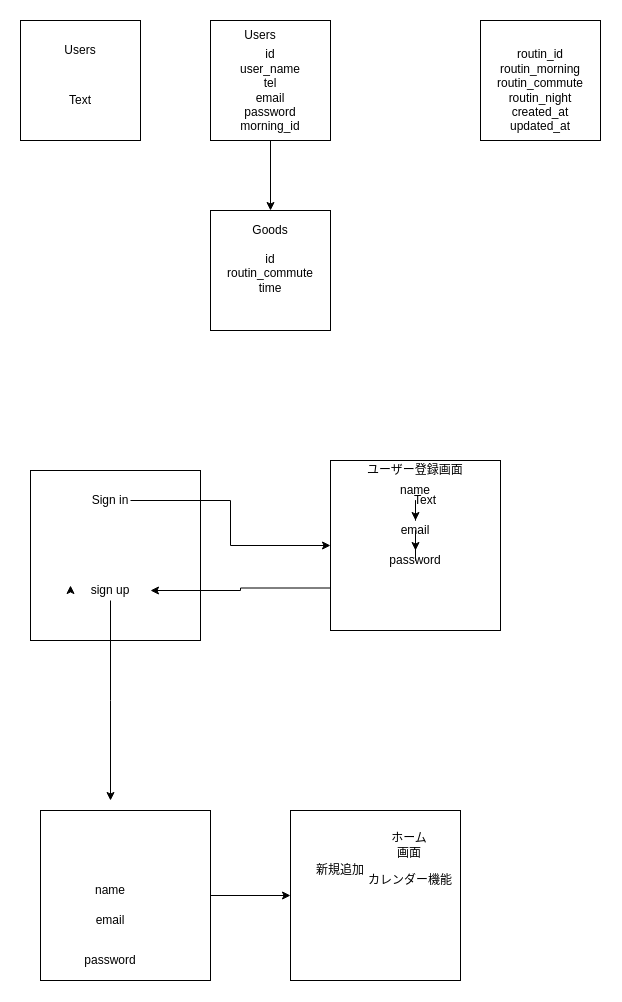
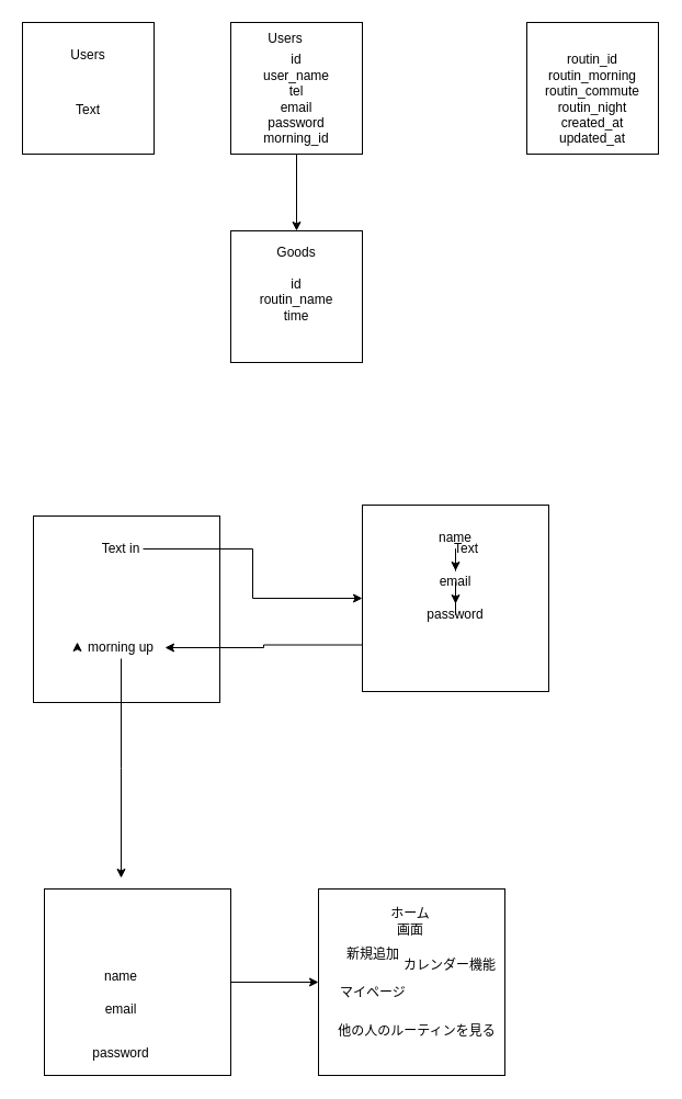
  <mxCell id="0" />
  <mxCell id="1" parent="0" />
  <mxCell id="2" style="edgeStyle=orthogonalEdgeStyle;rounded=0;orthogonalLoop=1;jettySize=auto;html=1;fontFamily=Helvetica;" edge="1" parent="1" source="3" target="4"><mxGeometry relative="1" as="geometry" /></mxCell>
  <mxCell id="3" value="Text" style="text;html=1;strokeColor=none;fillColor=none;align=center;verticalAlign=middle;whiteSpace=wrap;rounded=0;fontFamily=Helvetica;" vertex="1" parent="1"><mxGeometry x="90" y="50" width="40" height="30" as="geometry" /></mxCell>
  <mxCell id="4" value="" style="whiteSpace=wrap;html=1;aspect=fixed;fontFamily=Helvetica;" vertex="1" parent="1"><mxGeometry x="20" y="20" width="120" height="120" as="geometry" /></mxCell>
  <mxCell id="5" value="Users" style="text;html=1;strokeColor=none;fillColor=none;align=center;verticalAlign=middle;whiteSpace=wrap;rounded=0;fontFamily=Helvetica;" vertex="1" parent="1"><mxGeometry x="60" y="40" width="40" height="20" as="geometry" /></mxCell>
  <mxCell id="6" value="Text" style="text;html=1;strokeColor=none;fillColor=none;align=center;verticalAlign=middle;whiteSpace=wrap;rounded=0;fontFamily=Helvetica;" vertex="1" parent="1"><mxGeometry x="20" y="60" width="120" height="80" as="geometry" /></mxCell>
  <mxCell id="7" value="" style="whiteSpace=wrap;html=1;aspect=fixed;fontFamily=Helvetica;" vertex="1" parent="1"><mxGeometry x="480" y="20" width="120" height="120" as="geometry" /></mxCell>
  <mxCell id="8" style="edgeStyle=orthogonalEdgeStyle;rounded=0;orthogonalLoop=1;jettySize=auto;html=1;fontFamily=Helvetica;" edge="1" parent="1" source="9" target="10"><mxGeometry relative="1" as="geometry" /></mxCell>
  <mxCell id="9" value="Text" style="text;html=1;strokeColor=none;fillColor=none;align=center;verticalAlign=middle;whiteSpace=wrap;rounded=0;fontFamily=Helvetica;" vertex="1" parent="1"><mxGeometry x="230" y="230" width="40" height="30" as="geometry" /></mxCell>
  <mxCell id="10" value="" style="whiteSpace=wrap;html=1;aspect=fixed;fontFamily=Helvetica;" vertex="1" parent="1"><mxGeometry x="210" y="210" width="120" height="120" as="geometry" /></mxCell>
- <mxCell id="11" value="id&lt;br&gt;routin_commute&lt;br&gt;time&lt;br&gt;&lt;br&gt;" style="text;html=1;strokeColor=none;fillColor=none;align=center;verticalAlign=middle;whiteSpace=wrap;rounded=0;fontFamily=Helvetica;" vertex="1" parent="1"><mxGeometry x="210" y="240" width="120" height="80" as="geometry" /></mxCell>
+ <mxCell id="11" value="id&lt;br&gt;routin_name&lt;br&gt;time&lt;br&gt;&lt;br&gt;" style="text;html=1;strokeColor=none;fillColor=none;align=center;verticalAlign=middle;whiteSpace=wrap;rounded=0;fontFamily=Helvetica;" vertex="1" parent="1"><mxGeometry x="210" y="240" width="120" height="80" as="geometry" /></mxCell>
  <mxCell id="12" style="edgeStyle=orthogonalEdgeStyle;rounded=0;orthogonalLoop=1;jettySize=auto;html=1;fontFamily=Helvetica;" edge="1" parent="1" source="13" target="15"><mxGeometry relative="1" as="geometry" /></mxCell>
  <mxCell id="13" value="Text" style="text;html=1;strokeColor=none;fillColor=none;align=center;verticalAlign=middle;whiteSpace=wrap;rounded=0;fontFamily=Helvetica;" vertex="1" parent="1"><mxGeometry x="230" y="40" width="40" height="30" as="geometry" /></mxCell>
  <mxCell id="14" style="edgeStyle=orthogonalEdgeStyle;rounded=0;orthogonalLoop=1;jettySize=auto;html=1;exitX=0.5;exitY=1;exitDx=0;exitDy=0;entryX=0.5;entryY=0;entryDx=0;entryDy=0;fontFamily=Helvetica;" edge="1" parent="1" source="15" target="10"><mxGeometry relative="1" as="geometry" /></mxCell>
  <mxCell id="15" value="" style="whiteSpace=wrap;html=1;aspect=fixed;fontFamily=Helvetica;" vertex="1" parent="1"><mxGeometry x="210" y="20" width="120" height="120" as="geometry" /></mxCell>
  <mxCell id="16" value="Users" style="text;html=1;strokeColor=none;fillColor=none;align=center;verticalAlign=middle;whiteSpace=wrap;rounded=0;fontFamily=Helvetica;" vertex="1" parent="1"><mxGeometry x="240" y="30" width="40" height="10" as="geometry" /></mxCell>
  <mxCell id="17" value="id&lt;br&gt;user_name&lt;br&gt;tel&lt;br&gt;email&lt;br&gt;password&lt;br&gt;morning_id" style="text;html=1;strokeColor=none;fillColor=none;align=center;verticalAlign=middle;whiteSpace=wrap;rounded=0;fontFamily=Helvetica;" vertex="1" parent="1"><mxGeometry x="210" y="50" width="120" height="80" as="geometry" /></mxCell>
  <mxCell id="18" value="Goods" style="text;html=1;strokeColor=none;fillColor=none;align=center;verticalAlign=middle;whiteSpace=wrap;rounded=0;fontFamily=Helvetica;" vertex="1" parent="1"><mxGeometry x="250" y="220" width="40" height="20" as="geometry" /></mxCell>
  <mxCell id="19" value="routin_id&lt;br&gt;routin_morning&lt;br&gt;routin_commute&lt;br&gt;routin_night&lt;br&gt;created_at&lt;br&gt;updated_at" style="text;html=1;strokeColor=none;fillColor=none;align=center;verticalAlign=middle;whiteSpace=wrap;rounded=0;fontFamily=Helvetica;" vertex="1" parent="1"><mxGeometry x="495" y="50" width="90" height="80" as="geometry" /></mxCell>
  <mxCell id="20" value="" style="whiteSpace=wrap;html=1;aspect=fixed;fontFamily=Helvetica;" vertex="1" parent="1"><mxGeometry x="30" y="470" width="170" height="170" as="geometry" /></mxCell>
  <mxCell id="21" style="edgeStyle=orthogonalEdgeStyle;rounded=0;orthogonalLoop=1;jettySize=auto;html=1;exitX=1;exitY=0.5;exitDx=0;exitDy=0;fontFamily=Helvetica;" edge="1" parent="1" source="22" target="24"><mxGeometry relative="1" as="geometry"><mxPoint x="370" y="500" as="targetPoint" /></mxGeometry></mxCell>
- <mxCell id="22" value="Sign in" style="text;html=1;strokeColor=none;fillColor=none;align=center;verticalAlign=middle;whiteSpace=wrap;rounded=0;fontFamily=Helvetica;" vertex="1" parent="1"><mxGeometry x="90" y="490" width="40" height="20" as="geometry" /></mxCell>
+ <mxCell id="22" value="Text in" style="text;html=1;strokeColor=none;fillColor=none;align=center;verticalAlign=middle;whiteSpace=wrap;rounded=0;fontFamily=Helvetica;" vertex="1" parent="1"><mxGeometry x="90" y="490" width="40" height="20" as="geometry" /></mxCell>
  <mxCell id="23" style="edgeStyle=orthogonalEdgeStyle;rounded=0;orthogonalLoop=1;jettySize=auto;html=1;exitX=0;exitY=0.75;exitDx=0;exitDy=0;fontFamily=Helvetica;" edge="1" parent="1" source="24" target="31"><mxGeometry relative="1" as="geometry"><mxPoint x="210" y="588" as="targetPoint" /></mxGeometry></mxCell>
  <mxCell id="24" value="" style="whiteSpace=wrap;html=1;aspect=fixed;" vertex="1" parent="1"><mxGeometry x="330" y="460" width="170" height="170" as="geometry" /></mxCell>
  <mxCell id="25" value="" style="edgeStyle=orthogonalEdgeStyle;rounded=0;orthogonalLoop=1;jettySize=auto;html=1;fontFamily=Helvetica;" edge="1" parent="1" source="26" target="28"><mxGeometry relative="1" as="geometry" /></mxCell>
  <mxCell id="26" value="name" style="text;html=1;strokeColor=none;fillColor=none;align=center;verticalAlign=middle;whiteSpace=wrap;rounded=0;fontFamily=Helvetica;" vertex="1" parent="1"><mxGeometry x="395" y="480" width="40" height="20" as="geometry" /></mxCell>
  <mxCell id="27" value="" style="edgeStyle=orthogonalEdgeStyle;rounded=0;orthogonalLoop=1;jettySize=auto;html=1;fontFamily=Helvetica;" edge="1" parent="1" source="28" target="29"><mxGeometry relative="1" as="geometry" /></mxCell>
  <mxCell id="28" value="email" style="text;html=1;strokeColor=none;fillColor=none;align=center;verticalAlign=middle;whiteSpace=wrap;rounded=0;fontFamily=Helvetica;" vertex="1" parent="1"><mxGeometry x="395" y="520" width="40" height="20" as="geometry" /></mxCell>
  <mxCell id="29" value="password" style="text;html=1;strokeColor=none;fillColor=none;align=center;verticalAlign=middle;whiteSpace=wrap;rounded=0;fontFamily=Helvetica;" vertex="1" parent="1"><mxGeometry x="395" y="550" width="40" height="20" as="geometry" /></mxCell>
  <mxCell id="30" style="edgeStyle=orthogonalEdgeStyle;rounded=0;orthogonalLoop=1;jettySize=auto;html=1;fontFamily=Helvetica;" edge="1" parent="1" source="31"><mxGeometry relative="1" as="geometry"><mxPoint x="110" y="800" as="targetPoint" /></mxGeometry></mxCell>
- <mxCell id="31" value="sign up" style="text;html=1;strokeColor=none;fillColor=none;align=center;verticalAlign=middle;whiteSpace=wrap;rounded=0;fontFamily=Helvetica;" vertex="1" parent="1"><mxGeometry x="70" y="580" width="80" height="20" as="geometry" /></mxCell>
- <mxCell id="32" value="ユーザー登録画面" style="text;html=1;strokeColor=none;fillColor=none;align=center;verticalAlign=middle;whiteSpace=wrap;rounded=0;fontFamily=Helvetica;" vertex="1" parent="1"><mxGeometry x="360" y="460" width="110" height="20" as="geometry" /></mxCell>
+ <mxCell id="31" value="morning up" style="text;html=1;strokeColor=none;fillColor=none;align=center;verticalAlign=middle;whiteSpace=wrap;rounded=0;fontFamily=Helvetica;" vertex="1" parent="1"><mxGeometry x="70" y="580" width="80" height="20" as="geometry" /></mxCell>
  <mxCell id="33" style="edgeStyle=orthogonalEdgeStyle;rounded=0;orthogonalLoop=1;jettySize=auto;html=1;exitX=0;exitY=0.5;exitDx=0;exitDy=0;entryX=0;entryY=0.25;entryDx=0;entryDy=0;fontFamily=Helvetica;" edge="1" parent="1" source="31" target="31"><mxGeometry relative="1" as="geometry" /></mxCell>
  <mxCell id="34" value="" style="edgeStyle=orthogonalEdgeStyle;rounded=0;orthogonalLoop=1;jettySize=auto;html=1;fontFamily=Helvetica;" edge="1" parent="1" source="35" target="40"><mxGeometry relative="1" as="geometry" /></mxCell>
  <mxCell id="35" value="" style="whiteSpace=wrap;html=1;aspect=fixed;fontFamily=Helvetica;" vertex="1" parent="1"><mxGeometry x="40" y="810" width="170" height="170" as="geometry" /></mxCell>
  <mxCell id="36" value="name" style="text;html=1;strokeColor=none;fillColor=none;align=center;verticalAlign=middle;whiteSpace=wrap;rounded=0;fontFamily=Helvetica;" vertex="1" parent="1"><mxGeometry x="90" y="880" width="40" height="20" as="geometry" /></mxCell>
  <mxCell id="37" value="Text" style="text;html=1;strokeColor=none;fillColor=none;align=center;verticalAlign=middle;whiteSpace=wrap;rounded=0;fontFamily=Helvetica;" vertex="1" parent="1"><mxGeometry x="405" y="490" width="40" height="20" as="geometry" /></mxCell>
  <mxCell id="38" value="password" style="text;html=1;strokeColor=none;fillColor=none;align=center;verticalAlign=middle;whiteSpace=wrap;rounded=0;fontFamily=Helvetica;" vertex="1" parent="1"><mxGeometry x="90" y="950" width="40" height="20" as="geometry" /></mxCell>
  <mxCell id="39" value="email" style="text;html=1;strokeColor=none;fillColor=none;align=center;verticalAlign=middle;whiteSpace=wrap;rounded=0;fontFamily=Helvetica;" vertex="1" parent="1"><mxGeometry x="90" y="910" width="40" height="20" as="geometry" /></mxCell>
  <mxCell id="40" value="" style="whiteSpace=wrap;html=1;aspect=fixed;fontFamily=Helvetica;" vertex="1" parent="1"><mxGeometry x="290" y="810" width="170" height="170" as="geometry" /></mxCell>
- <mxCell id="41" value="ホーム画面" style="text;html=1;strokeColor=none;fillColor=none;align=center;verticalAlign=middle;whiteSpace=wrap;rounded=0;fontFamily=Helvetica;" vertex="1" parent="1"><mxGeometry x="389" y="835" width="40" height="20" as="geometry" /></mxCell>
+ <mxCell id="41" value="ホーム画面" style="text;html=1;strokeColor=none;fillColor=none;align=center;verticalAlign=middle;whiteSpace=wrap;rounded=0;fontFamily=Helvetica;" vertex="1" parent="1"><mxGeometry x="354" y="830" width="40" height="20" as="geometry" /></mxCell>
  <mxCell id="42" value="新規追加" style="text;html=1;strokeColor=none;fillColor=none;align=center;verticalAlign=middle;whiteSpace=wrap;rounded=0;fontFamily=Helvetica;" vertex="1" parent="1"><mxGeometry x="300" y="860" width="80" height="20" as="geometry" /></mxCell>
+ <mxCell id="43" value="マイページ" style="text;html=1;strokeColor=none;fillColor=none;align=center;verticalAlign=middle;whiteSpace=wrap;rounded=0;fontFamily=Helvetica;" vertex="1" parent="1"><mxGeometry x="300" y="890" width="80" height="30" as="geometry" /></mxCell>
  <mxCell id="44" value="カレンダー機能" style="text;html=1;strokeColor=none;fillColor=none;align=center;verticalAlign=middle;whiteSpace=wrap;rounded=0;fontFamily=Helvetica;" vertex="1" parent="1"><mxGeometry x="360" y="870" width="100" height="20" as="geometry" /></mxCell>
+ <mxCell id="45" value="他の人のルーティンを見る" style="text;html=1;strokeColor=none;fillColor=none;align=center;verticalAlign=middle;whiteSpace=wrap;rounded=0;fontFamily=Helvetica;" vertex="1" parent="1"><mxGeometry x="300" y="930" width="160" height="20" as="geometry" /></mxCell>
